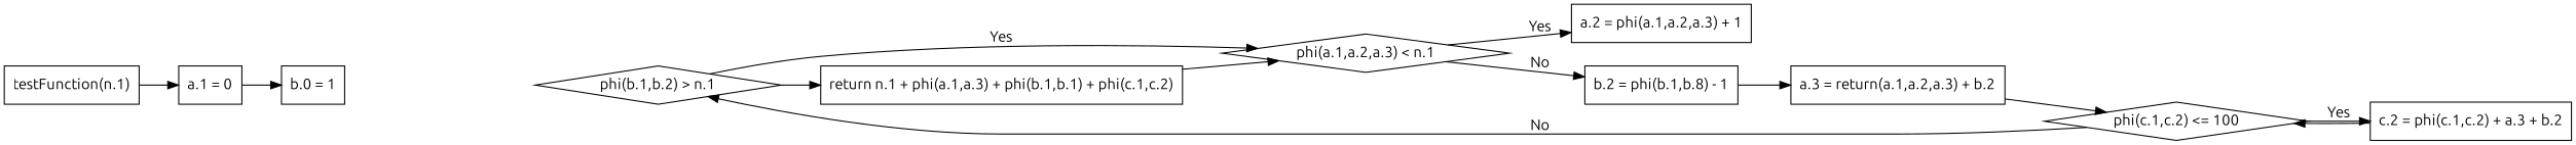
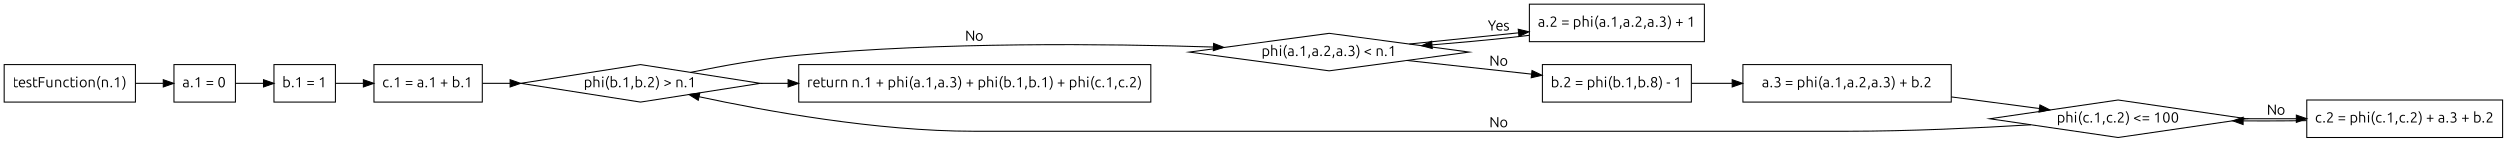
  digraph {
    fontname=Ubuntu
    rankdir=LR
    node [fontname=Ubuntu shape=box]
    edge [fontname=Ubuntu]
    n1 [label="testFunction(n.1)"]
    n2 [label="a.1 = 0"]
-   n3 [label="b.0 = 1"]
+   n3 [label="b.1 = 1"]
+   n4 [label="c.1 = a.1 + b.1"]
    n5 [label="phi(b.1,b.2) > n.1" shape=diamond]
    n6 [label="phi(a.1,a.2,a.3) < n.1" shape=diamond]
    n7 [label="return n.1 + phi(a.1,a.3) + phi(b.1,b.1) + phi(c.1,c.2)"]
    n8 [label="a.2 = phi(a.1,a.2,a.3) + 1"]
    n9 [label="b.2 = phi(b.1,b.8) - 1"]
-   n10 [label="a.3 = return(a.1,a.2,a.3) + b.2"]
+   n10 [label="a.3 = phi(a.1,a.2,a.3) + b.2"]
    n11 [label="phi(c.1,c.2) <= 100" shape=diamond]
    n12 [label="c.2 = phi(c.1,c.2) + a.3 + b.2"]
    n1 -> n2
    n2 -> n3
-   n5 -> n6 [label=Yes]
+   n3 -> n4
+   n4 -> n5
+   n5 -> n6 [label=No]
    n5 -> n7
    n6 -> n8 [label=Yes]
    n6 -> n9 [label=No]
-   n7 -> n6
+   n8 -> n6
    n9 -> n10
    n10 -> n11
    n11 -> n5 [label=No]
-   n11 -> n12 [label=Yes]
+   n11 -> n12 [label=No]
    n12 -> n11
  }
